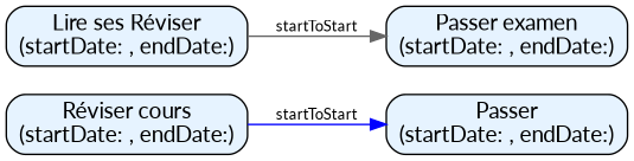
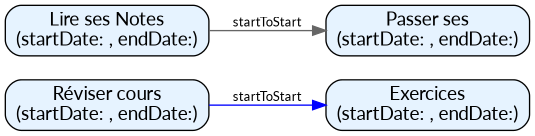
  digraph {
    fontname=Lato
    rankdir=LR
    node [fillcolor="#e6f3ff" fontname=Lato shape=box style="rounded,filled"]
    edge [fontname=Lato fontsize=10]
    n1 [label="Réviser cours\n(startDate: , endDate:)"]
-   n2 [label="Passer\n(startDate: , endDate:)"]
-   n3 [label="Lire ses Réviser\n(startDate: , endDate:)"]
-   n4 [label="Passer examen\n(startDate: , endDate:)"]
+   n2 [label="Exercices\n(startDate: , endDate:)"]
+   n3 [label="Lire ses Notes\n(startDate: , endDate:)"]
+   n4 [label="Passer ses\n(startDate: , endDate:)"]
    n1 -> n2 [color=blue label=startToStart]
    n3 -> n4 [color=gray40 label=startToStart]
  }
